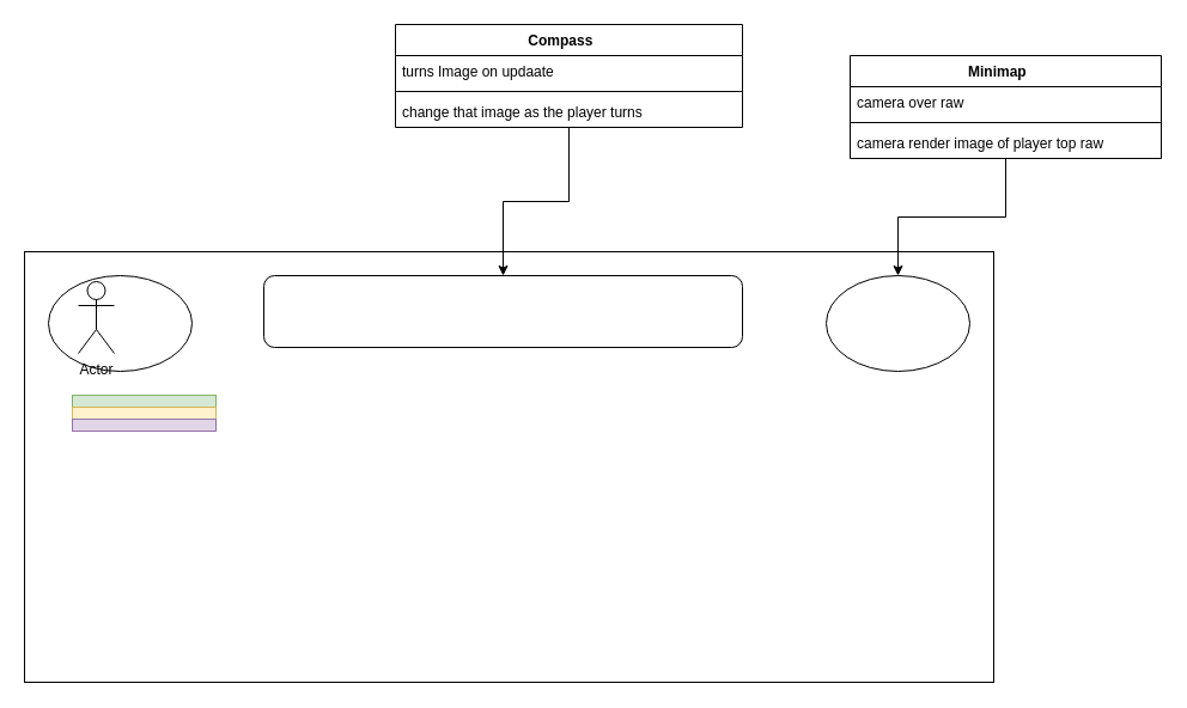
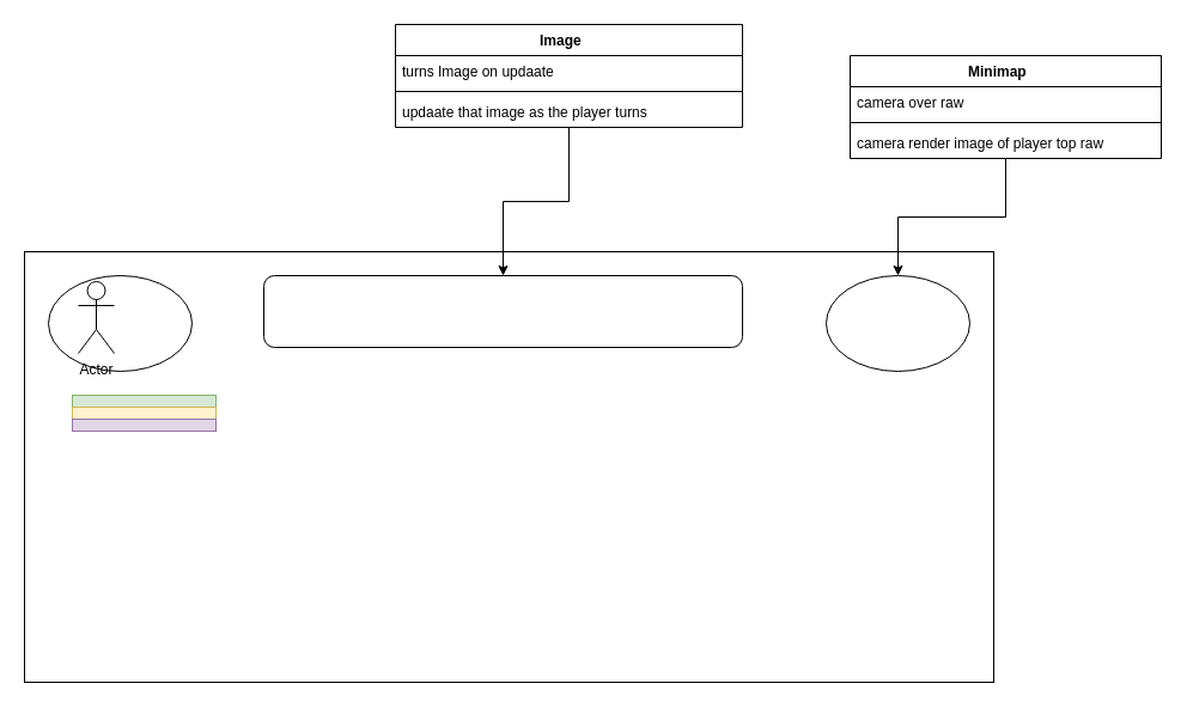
  <mxCell id="0" />
  <mxCell id="1" parent="0" />
  <mxCell id="2" value="" style="rounded=0;whiteSpace=wrap;html=1;" vertex="1" parent="1"><mxGeometry x="20" y="210" width="810" height="360" as="geometry" /></mxCell>
  <mxCell id="3" value="" style="ellipse;whiteSpace=wrap;html=1;" vertex="1" parent="1"><mxGeometry x="690" y="230" width="120" height="80" as="geometry" /></mxCell>
  <mxCell id="4" value="" style="ellipse;whiteSpace=wrap;html=1;" vertex="1" parent="1"><mxGeometry x="40" y="230" width="120" height="80" as="geometry" /></mxCell>
  <mxCell id="5" value="Actor" style="shape=umlActor;verticalLabelPosition=bottom;verticalAlign=top;html=1;outlineConnect=0;" vertex="1" parent="1"><mxGeometry x="65" y="235" width="30" height="60" as="geometry" /></mxCell>
  <mxCell id="6" value="" style="rounded=0;whiteSpace=wrap;html=1;fillColor=#d5e8d4;strokeColor=#82b366;" vertex="1" parent="1"><mxGeometry x="60" y="330" width="120" height="10" as="geometry" /></mxCell>
  <mxCell id="7" value="" style="rounded=0;whiteSpace=wrap;html=1;fillColor=#fff2cc;strokeColor=#d6b656;" vertex="1" parent="1"><mxGeometry x="60" y="340" width="120" height="10" as="geometry" /></mxCell>
  <mxCell id="8" value="" style="rounded=0;whiteSpace=wrap;html=1;fillColor=#e1d5e7;strokeColor=#9673a6;" vertex="1" parent="1"><mxGeometry x="60" y="350" width="120" height="10" as="geometry" /></mxCell>
  <mxCell id="9" value="" style="rounded=1;whiteSpace=wrap;html=1;" vertex="1" parent="1"><mxGeometry x="220" y="230" width="400" height="60" as="geometry" /></mxCell>
  <mxCell id="10" style="edgeStyle=orthogonalEdgeStyle;rounded=0;orthogonalLoop=1;jettySize=auto;html=1;" edge="1" parent="1" source="11" target="9"><mxGeometry relative="1" as="geometry" /></mxCell>
- <mxCell id="11" value="Compass    " style="swimlane;fontStyle=1;align=center;verticalAlign=top;childLayout=stackLayout;horizontal=1;startSize=26;horizontalStack=0;resizeParent=1;resizeParentMax=0;resizeLast=0;collapsible=1;marginBottom=0;" vertex="1" parent="1"><mxGeometry x="330" y="20" width="290" height="86" as="geometry" /></mxCell>
+ <mxCell id="11" value="Image    " style="swimlane;fontStyle=1;align=center;verticalAlign=top;childLayout=stackLayout;horizontal=1;startSize=26;horizontalStack=0;resizeParent=1;resizeParentMax=0;resizeLast=0;collapsible=1;marginBottom=0;" vertex="1" parent="1"><mxGeometry x="330" y="20" width="290" height="86" as="geometry" /></mxCell>
  <mxCell id="12" value="turns Image on updaate" style="text;strokeColor=none;fillColor=none;align=left;verticalAlign=top;spacingLeft=4;spacingRight=4;overflow=hidden;rotatable=0;points=[[0,0.5],[1,0.5]];portConstraint=eastwest;" vertex="1" parent="11"><mxGeometry y="26" width="290" height="26" as="geometry" /></mxCell>
  <mxCell id="13" value="" style="line;strokeWidth=1;fillColor=none;align=left;verticalAlign=middle;spacingTop=-1;spacingLeft=3;spacingRight=3;rotatable=0;labelPosition=right;points=[];portConstraint=eastwest;" vertex="1" parent="11"><mxGeometry y="52" width="290" height="8" as="geometry" /></mxCell>
- <mxCell id="14" value="change that image as the player turns" style="text;strokeColor=none;fillColor=none;align=left;verticalAlign=top;spacingLeft=4;spacingRight=4;overflow=hidden;rotatable=0;points=[[0,0.5],[1,0.5]];portConstraint=eastwest;" vertex="1" parent="11"><mxGeometry y="60" width="290" height="26" as="geometry" /></mxCell>
+ <mxCell id="14" value="updaate that image as the player turns" style="text;strokeColor=none;fillColor=none;align=left;verticalAlign=top;spacingLeft=4;spacingRight=4;overflow=hidden;rotatable=0;points=[[0,0.5],[1,0.5]];portConstraint=eastwest;" vertex="1" parent="11"><mxGeometry y="60" width="290" height="26" as="geometry" /></mxCell>
  <mxCell id="15" style="edgeStyle=orthogonalEdgeStyle;rounded=0;orthogonalLoop=1;jettySize=auto;html=1;" edge="1" parent="1" source="16" target="3"><mxGeometry relative="1" as="geometry" /></mxCell>
  <mxCell id="16" value="Minimap    " style="swimlane;fontStyle=1;align=center;verticalAlign=top;childLayout=stackLayout;horizontal=1;startSize=26;horizontalStack=0;resizeParent=1;resizeParentMax=0;resizeLast=0;collapsible=1;marginBottom=0;" vertex="1" parent="1"><mxGeometry x="710" y="46" width="260" height="86" as="geometry" /></mxCell>
  <mxCell id="17" value="camera over raw " style="text;strokeColor=none;fillColor=none;align=left;verticalAlign=top;spacingLeft=4;spacingRight=4;overflow=hidden;rotatable=0;points=[[0,0.5],[1,0.5]];portConstraint=eastwest;" vertex="1" parent="16"><mxGeometry y="26" width="260" height="26" as="geometry" /></mxCell>
  <mxCell id="18" value="" style="line;strokeWidth=1;fillColor=none;align=left;verticalAlign=middle;spacingTop=-1;spacingLeft=3;spacingRight=3;rotatable=0;labelPosition=right;points=[];portConstraint=eastwest;" vertex="1" parent="16"><mxGeometry y="52" width="260" height="8" as="geometry" /></mxCell>
  <mxCell id="19" value="camera render image of player top raw" style="text;strokeColor=none;fillColor=none;align=left;verticalAlign=top;spacingLeft=4;spacingRight=4;overflow=hidden;rotatable=0;points=[[0,0.5],[1,0.5]];portConstraint=eastwest;" vertex="1" parent="16"><mxGeometry y="60" width="260" height="26" as="geometry" /></mxCell>
